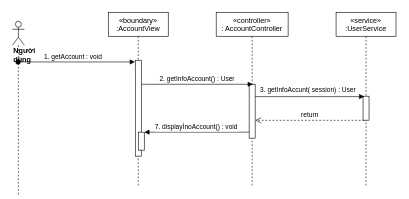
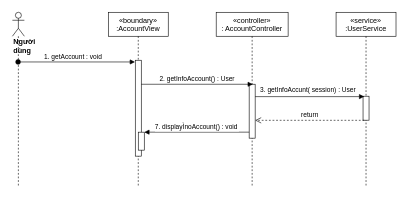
  <mxCell id="0" />
  <mxCell id="1" parent="0" />
  <mxCell id="2" value="«boundary»&#10;:AccountView" style="shape=umlLifeline;perimeter=lifelinePerimeter;container=1;collapsible=0;recursiveResize=0;rounded=0;shadow=0;strokeWidth=1;" vertex="1" parent="1"><mxGeometry x="180" y="20" width="100" height="290" as="geometry" /></mxCell>
  <mxCell id="3" value="" style="points=[];perimeter=orthogonalPerimeter;rounded=0;shadow=0;strokeWidth=1;" vertex="1" parent="2"><mxGeometry x="45" y="80" width="10" height="160" as="geometry" /></mxCell>
  <mxCell id="4" value="«controller»&#10;: AccountController" style="shape=umlLifeline;perimeter=lifelinePerimeter;container=1;collapsible=0;recursiveResize=0;rounded=0;shadow=0;strokeWidth=1;" vertex="1" parent="1"><mxGeometry x="360" y="20" width="120" height="290" as="geometry" /></mxCell>
  <mxCell id="5" value="" style="points=[];perimeter=orthogonalPerimeter;rounded=0;shadow=0;strokeWidth=1;" vertex="1" parent="4"><mxGeometry x="55" y="120" width="10" height="90" as="geometry" /></mxCell>
- <mxCell id="6" value="&lt;div&gt;&lt;b&gt;Người dùng&lt;/b&gt;&lt;/div&gt;" style="shape=umlLifeline;participant=umlActor;perimeter=lifelinePerimeter;whiteSpace=wrap;html=1;container=1;collapsible=0;recursiveResize=0;verticalAlign=top;spacingTop=36;outlineConnect=0;align=left;" vertex="1" parent="1"><mxGeometry x="20" y="35" width="20" height="290" as="geometry" /></mxCell>
+ <mxCell id="6" value="&lt;div&gt;&lt;b&gt;Người dùng&lt;/b&gt;&lt;/div&gt;" style="shape=umlLifeline;participant=umlActor;perimeter=lifelinePerimeter;whiteSpace=wrap;html=1;container=1;collapsible=0;recursiveResize=0;verticalAlign=top;spacingTop=36;outlineConnect=0;align=left;" vertex="1" parent="1"><mxGeometry x="20" y="20" width="20" height="290" as="geometry" /></mxCell>
  <mxCell id="7" value="1. getAccount : void" style="verticalAlign=bottom;startArrow=oval;endArrow=block;startSize=8;shadow=0;strokeWidth=1;entryX=-0.05;entryY=0.018;entryDx=0;entryDy=0;entryPerimeter=0;" edge="1" parent="1" source="6" target="3"><mxGeometry x="-0.06" relative="1" as="geometry"><mxPoint x="20" y="110" as="sourcePoint" /><mxPoint as="offset" /></mxGeometry></mxCell>
  <mxCell id="8" value="«service»&#10;:UserService" style="shape=umlLifeline;perimeter=lifelinePerimeter;container=1;collapsible=0;recursiveResize=0;rounded=0;shadow=0;strokeWidth=1;" vertex="1" parent="1"><mxGeometry x="560" y="20" width="100" height="290" as="geometry" /></mxCell>
  <mxCell id="9" value="" style="points=[];perimeter=orthogonalPerimeter;rounded=0;shadow=0;strokeWidth=1;" vertex="1" parent="8"><mxGeometry x="45" y="140" width="10" height="40" as="geometry" /></mxCell>
  <mxCell id="10" value="2. getInfoAccount() : User" style="html=1;verticalAlign=bottom;endArrow=block;entryX=0.617;entryY=0.001;entryDx=0;entryDy=0;entryPerimeter=0;" edge="1" parent="1" source="3" target="5"><mxGeometry width="80" relative="1" as="geometry"><mxPoint x="240" y="188" as="sourcePoint" /><mxPoint x="420" y="150" as="targetPoint" /></mxGeometry></mxCell>
  <mxCell id="11" value="" style="html=1;verticalAlign=bottom;endArrow=block;entryX=0.2;entryY=0.017;entryDx=0;entryDy=0;entryPerimeter=0;" edge="1" parent="1" source="5" target="9"><mxGeometry width="80" relative="1" as="geometry"><mxPoint x="529" y="161.68" as="sourcePoint" /><mxPoint x="690" y="162" as="targetPoint" /></mxGeometry></mxCell>
  <mxCell id="12" value="3. getInfoAccunt( session) : User" style="edgeLabel;html=1;align=center;verticalAlign=middle;resizable=0;points=[];" vertex="1" connectable="0" parent="11"><mxGeometry x="-0.077" y="4" relative="1" as="geometry"><mxPoint x="3" y="-7" as="offset" /></mxGeometry></mxCell>
  <mxCell id="13" value="return" style="html=1;verticalAlign=bottom;endArrow=open;dashed=1;endSize=8;exitX=0.2;exitY=1.006;exitDx=0;exitDy=0;exitPerimeter=0;" edge="1" parent="1" source="9" target="5"><mxGeometry relative="1" as="geometry"><mxPoint x="765" y="201.015" as="sourcePoint" /><mxPoint x="530" y="201.015" as="targetPoint" /></mxGeometry></mxCell>
  <mxCell id="14" value="7. displayÌnoAccount() : void" style="verticalAlign=bottom;endArrow=block;shadow=0;strokeWidth=1;" edge="1" parent="1" source="5" target="15"><mxGeometry relative="1" as="geometry"><mxPoint x="470" y="259" as="sourcePoint" /><mxPoint x="260" y="259" as="targetPoint" /></mxGeometry></mxCell>
  <mxCell id="15" value="" style="html=1;points=[];perimeter=orthogonalPerimeter;" vertex="1" parent="1"><mxGeometry x="230" y="220" width="10" height="30" as="geometry" /></mxCell>
